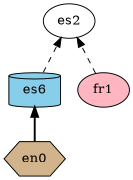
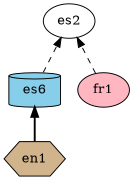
  digraph {
    rankdir=BT
    node [shape=ellipse style=filled]
    edge [style=dashed]
-   n1 [fillcolor=tan label=en0 shape=hexagon]
+   n1 [fillcolor=tan label=en1 shape=hexagon]
    n2 [fillcolor=skyblue label=es6 shape=cylinder]
    n3 [fillcolor=white label=es2]
    n4 [fillcolor=lightpink label=fr1]
    n1 -> n2 [style=bold]
    n2 -> n3
    n4 -> n3
  }
